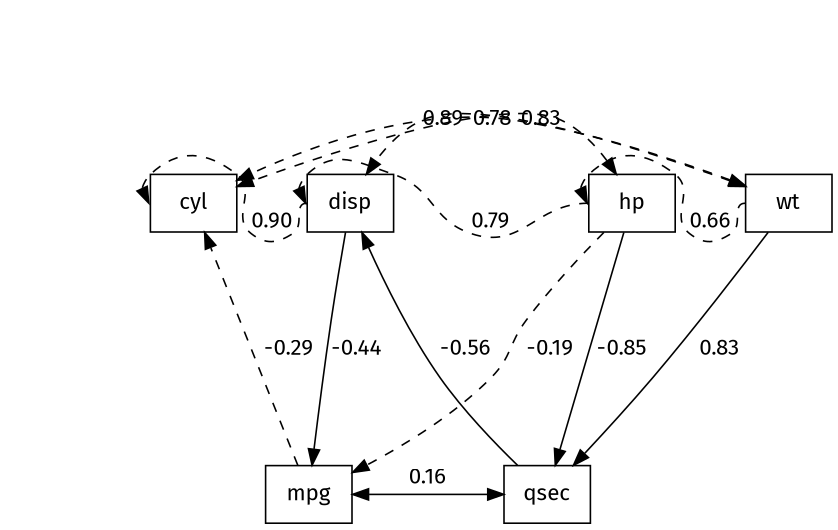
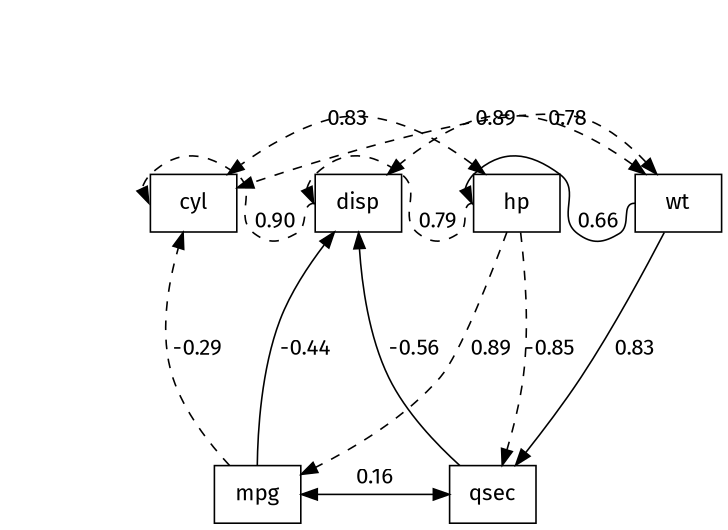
  digraph {
    fontname="Fira Sans"
    fontsize=10
    nodesep=0.25
    rankdir=TB
    ranksep=0.75
    node [fontname="Fira Sans" shape=box]
    edge [fontname="Fira Sans" style=invis color=black]
    t0 [style=invis shape=""]
    t1 [style=invis shape=""]
    cyl
    disp
    hp
    wt
    t2 [style=invis shape=""]
    t3 [style=invis shape=""]
    mpg
    qsec
    subgraph sub_1 {
      rank=same
      t0
    }
    subgraph sub_2 {
      rank=same
      t1
      cyl
      disp
      hp
      wt
    }
    subgraph sub_3 {
      rank=same
      t2
    }
    subgraph sub_4 {
      rank=same
      t3
      mpg
      qsec
    }
    subgraph cluster_5 {
      style=invis
    }
    t0 -> t1 [color=""]
    t1 -> cyl [color=""]
    t1 -> t2 [color=""]
    cyl -> disp [color=""]
    disp -> cyl [constraint=false dir=both headport=w label=0.90 style=dashed tailport=w]
    disp -> hp [color=""]
-   disp -> mpg [label=-0.44 style=""]
+   mpg -> disp [label=-0.44 style=""]
    hp -> cyl [constraint=false dir=both label=0.83 style=dashed]
    hp -> disp [constraint=false dir=both headport=w label=0.79 style=dashed tailport=w]
    hp -> wt [color=""]
-   hp -> mpg [label=-0.19 style=dashed]
-   hp -> qsec [label=-0.85 style=""]
+   hp -> mpg [label=0.89 style=dashed]
+   hp -> qsec [label=-0.85 style=dashed]
    wt -> cyl [constraint=false dir=both label=0.78 style=dashed]
    wt -> disp [constraint=false dir=both label=0.89 style=dashed]
-   wt -> hp [constraint=false dir=both headport=w label=0.66 style=dashed tailport=w]
+   wt -> hp [constraint=false dir=both headport=w label=0.66 style=solid tailport=w]
    wt -> qsec [label=0.83 style=""]
    t2 -> t3 [color=""]
    t3 -> mpg [color=""]
    mpg -> cyl [label=-0.29 style=dashed]
    mpg -> qsec [color=""]
    qsec -> disp [label=-0.56 style=""]
    qsec -> mpg [constraint=false dir=both headport=E label=0.16 tailport=E style=""]
  }
